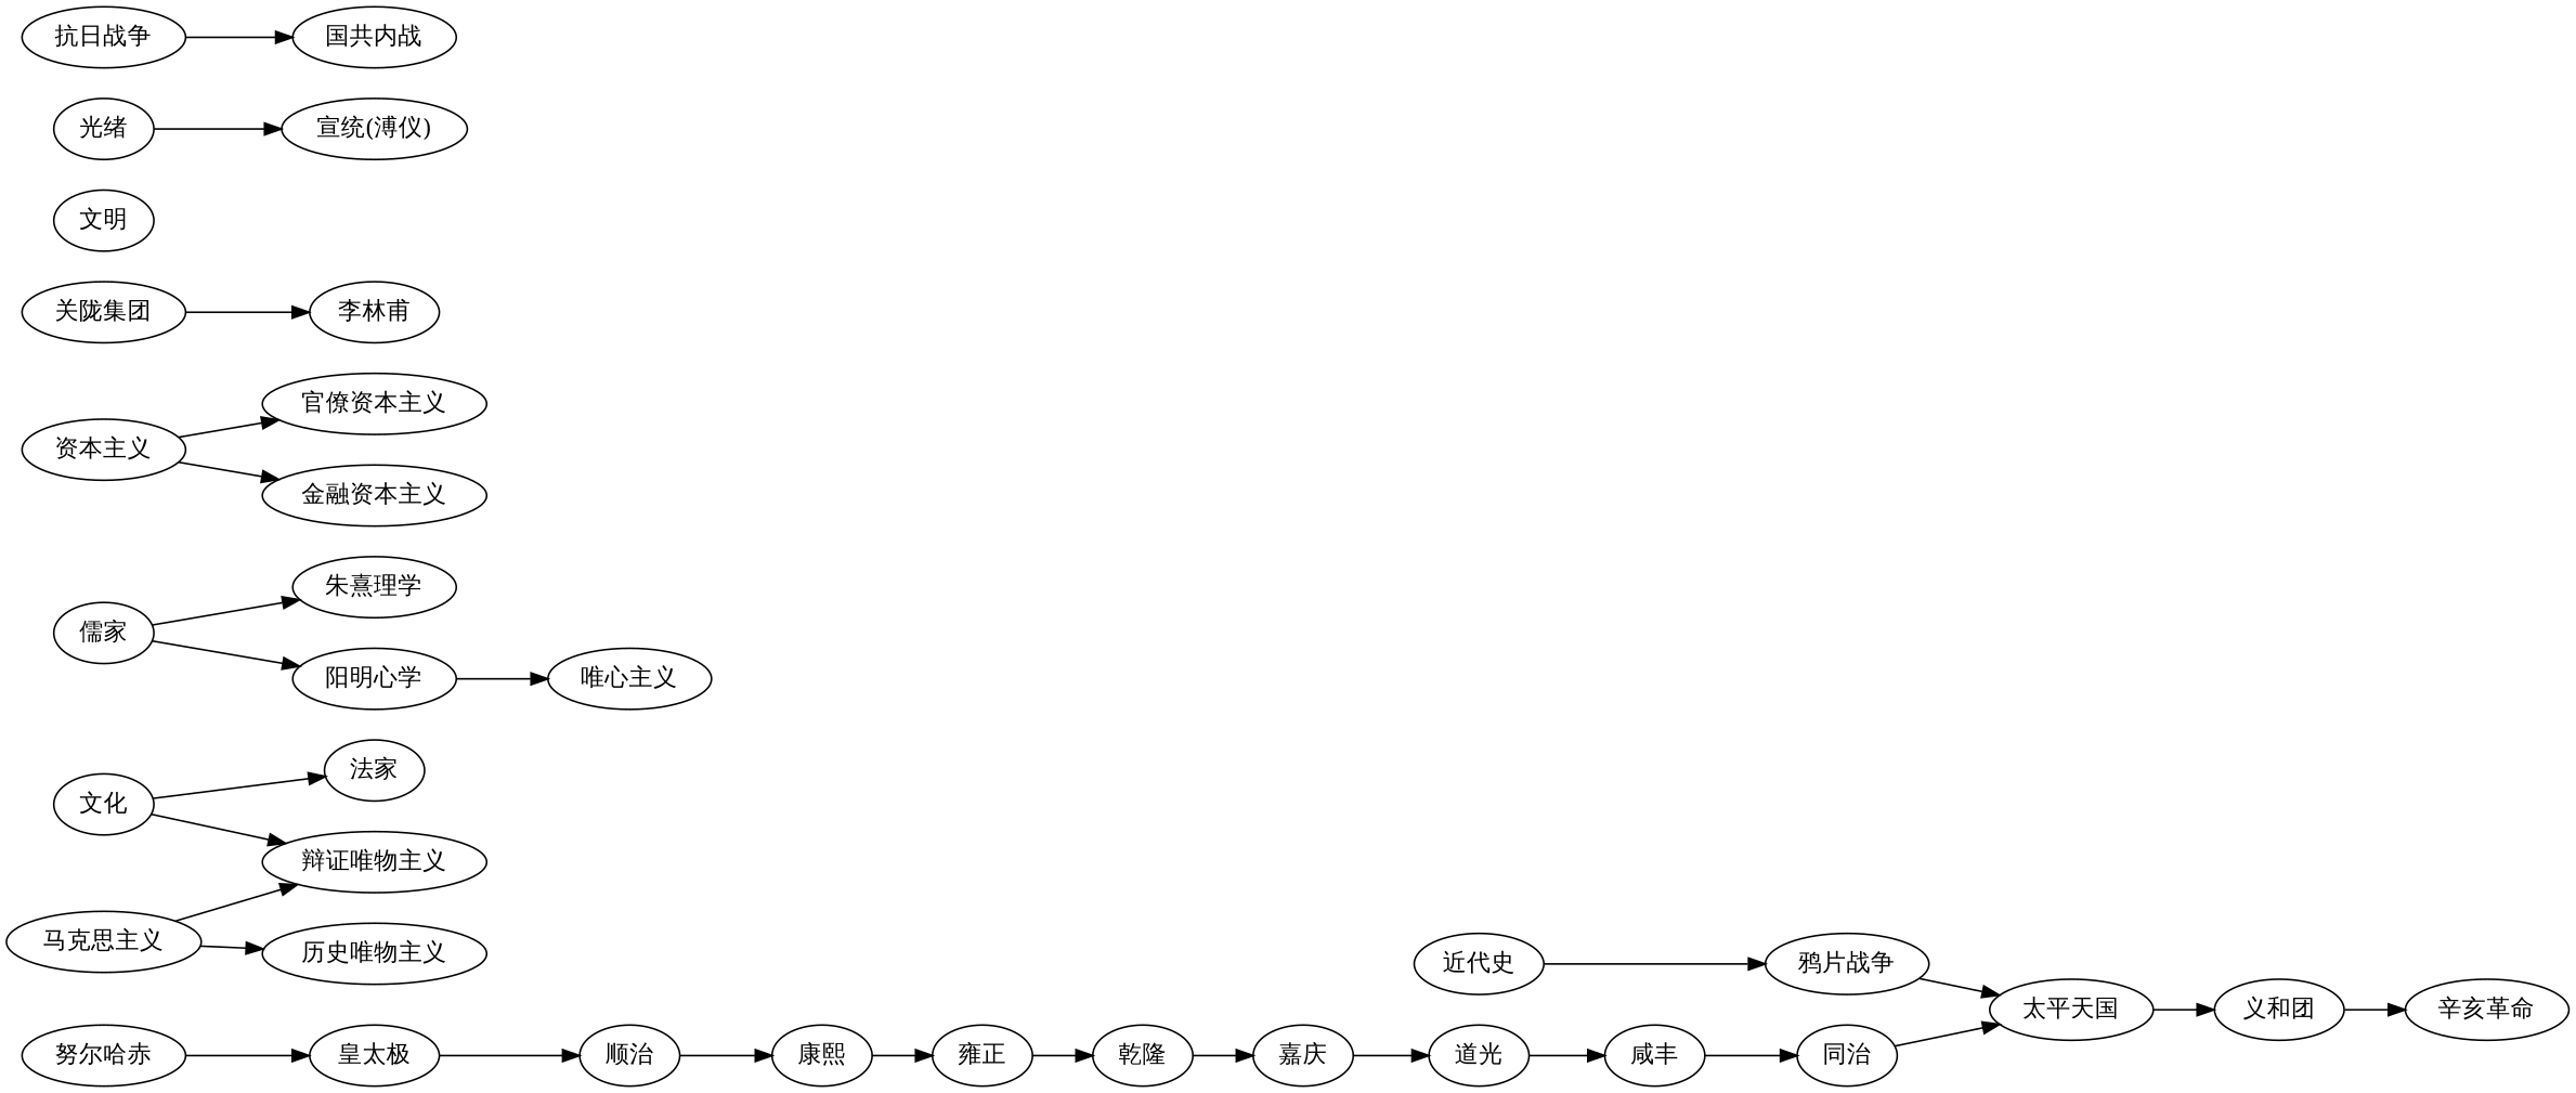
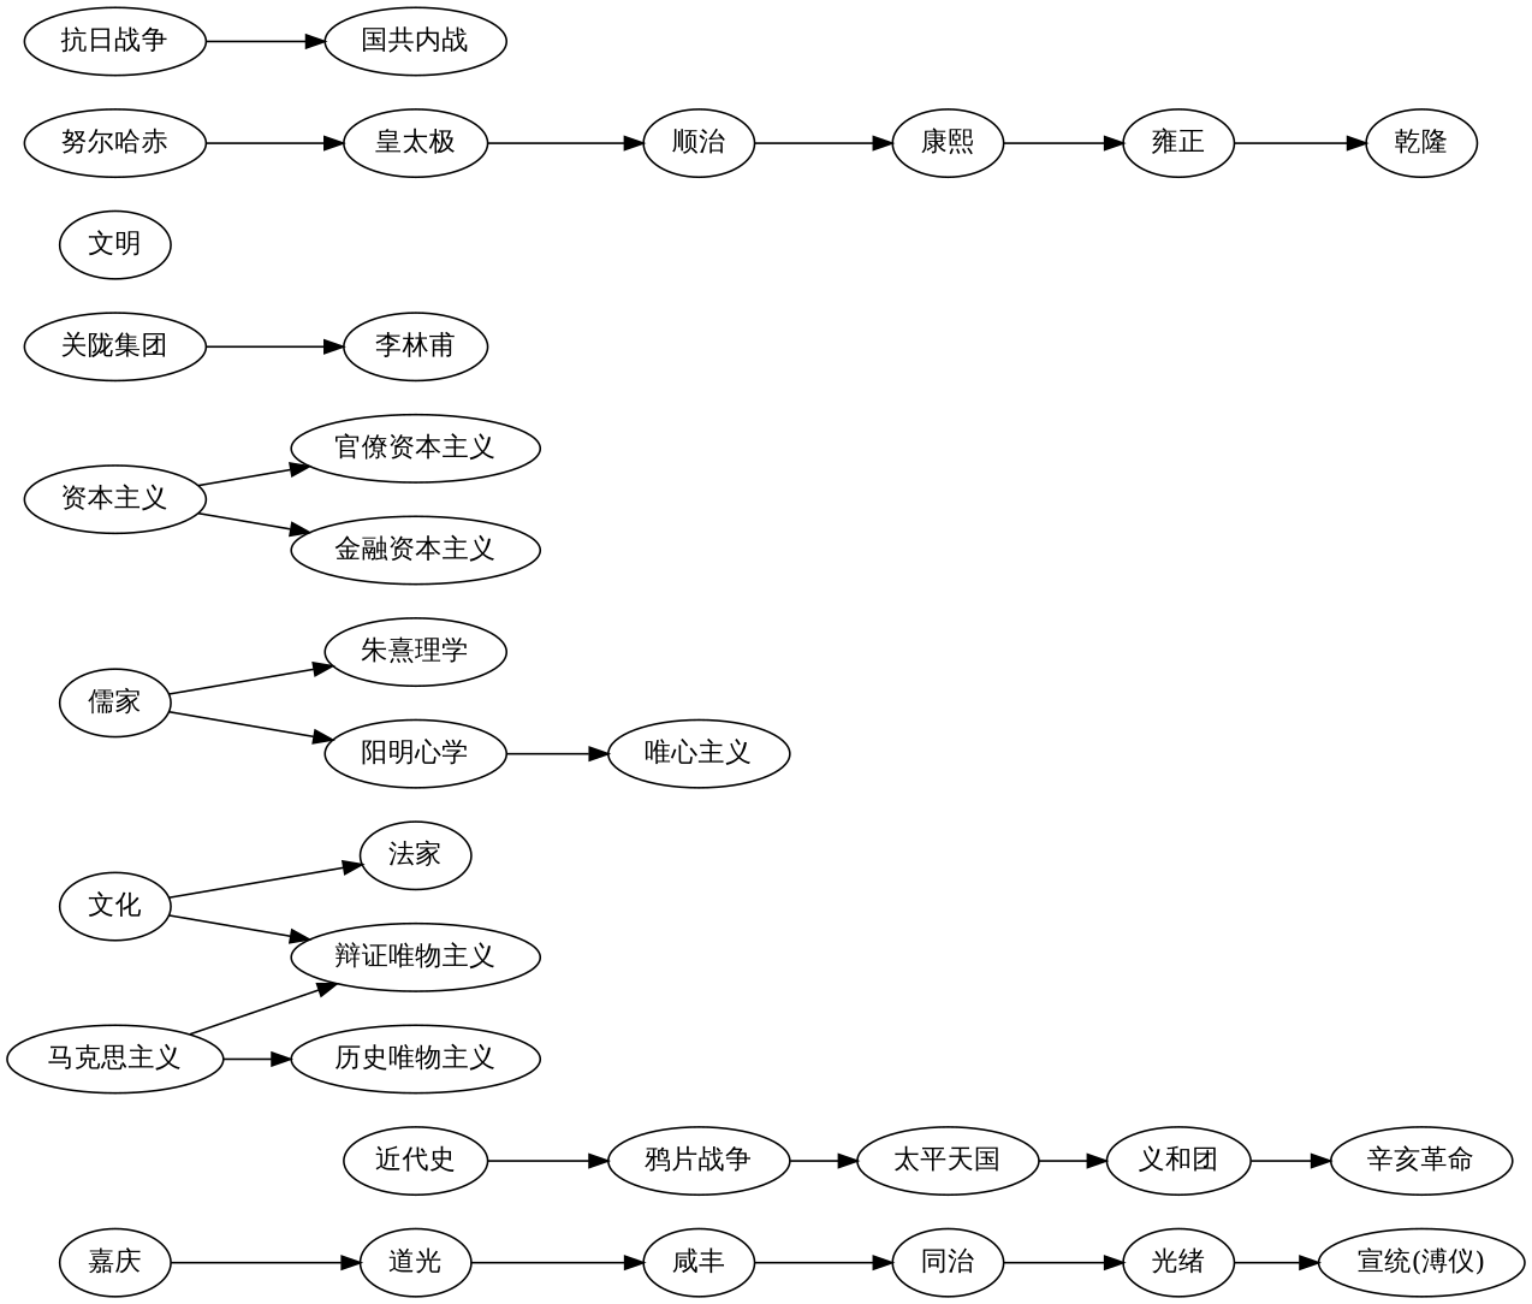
  strict digraph {
    rankdir=LR
    "道光"
    "近代史"
    "咸丰"
    "鸦片战争"
    "文化"
    "法家"
    "辩证唯物主义"
    "儒家"
    "朱熹理学"
    "阳明心学"
    "唯心主义"
    "马克思主义"
    "历史唯物主义"
    "资本主义"
    "官僚资本主义"
    "金融资本主义"
    "关陇集团"
    "李林甫"
    "文明"
    "努尔哈赤"
    "皇太极"
    "顺治"
    "康熙"
    "雍正"
    "乾隆"
    "嘉庆"
    "同治"
    "光绪"
    "宣统(溥仪)"
    "太平天国"
    "义和团"
    "辛亥革命"
    "抗日战争"
    "国共内战"
    subgraph sub_1 {
      rank=same
      "道光"
      "近代史"
    }
    "道光" -> "咸丰"
    "近代史" -> "鸦片战争"
    "咸丰" -> "同治"
    "鸦片战争" -> "太平天国"
    "文化" -> "法家"
    "文化" -> "辩证唯物主义"
    "儒家" -> "朱熹理学"
    "儒家" -> "阳明心学"
    "阳明心学" -> "唯心主义"
    "马克思主义" -> "辩证唯物主义"
    "马克思主义" -> "历史唯物主义"
    "资本主义" -> "官僚资本主义"
    "资本主义" -> "金融资本主义"
    "关陇集团" -> "李林甫"
    "努尔哈赤" -> "皇太极"
    "皇太极" -> "顺治"
    "顺治" -> "康熙"
    "康熙" -> "雍正"
    "雍正" -> "乾隆"
-   "乾隆" -> "嘉庆"
    "嘉庆" -> "道光"
-   "同治" -> "太平天国"
+   "同治" -> "光绪"
    "光绪" -> "宣统(溥仪)"
    "太平天国" -> "义和团"
    "义和团" -> "辛亥革命"
    "抗日战争" -> "国共内战"
  }
